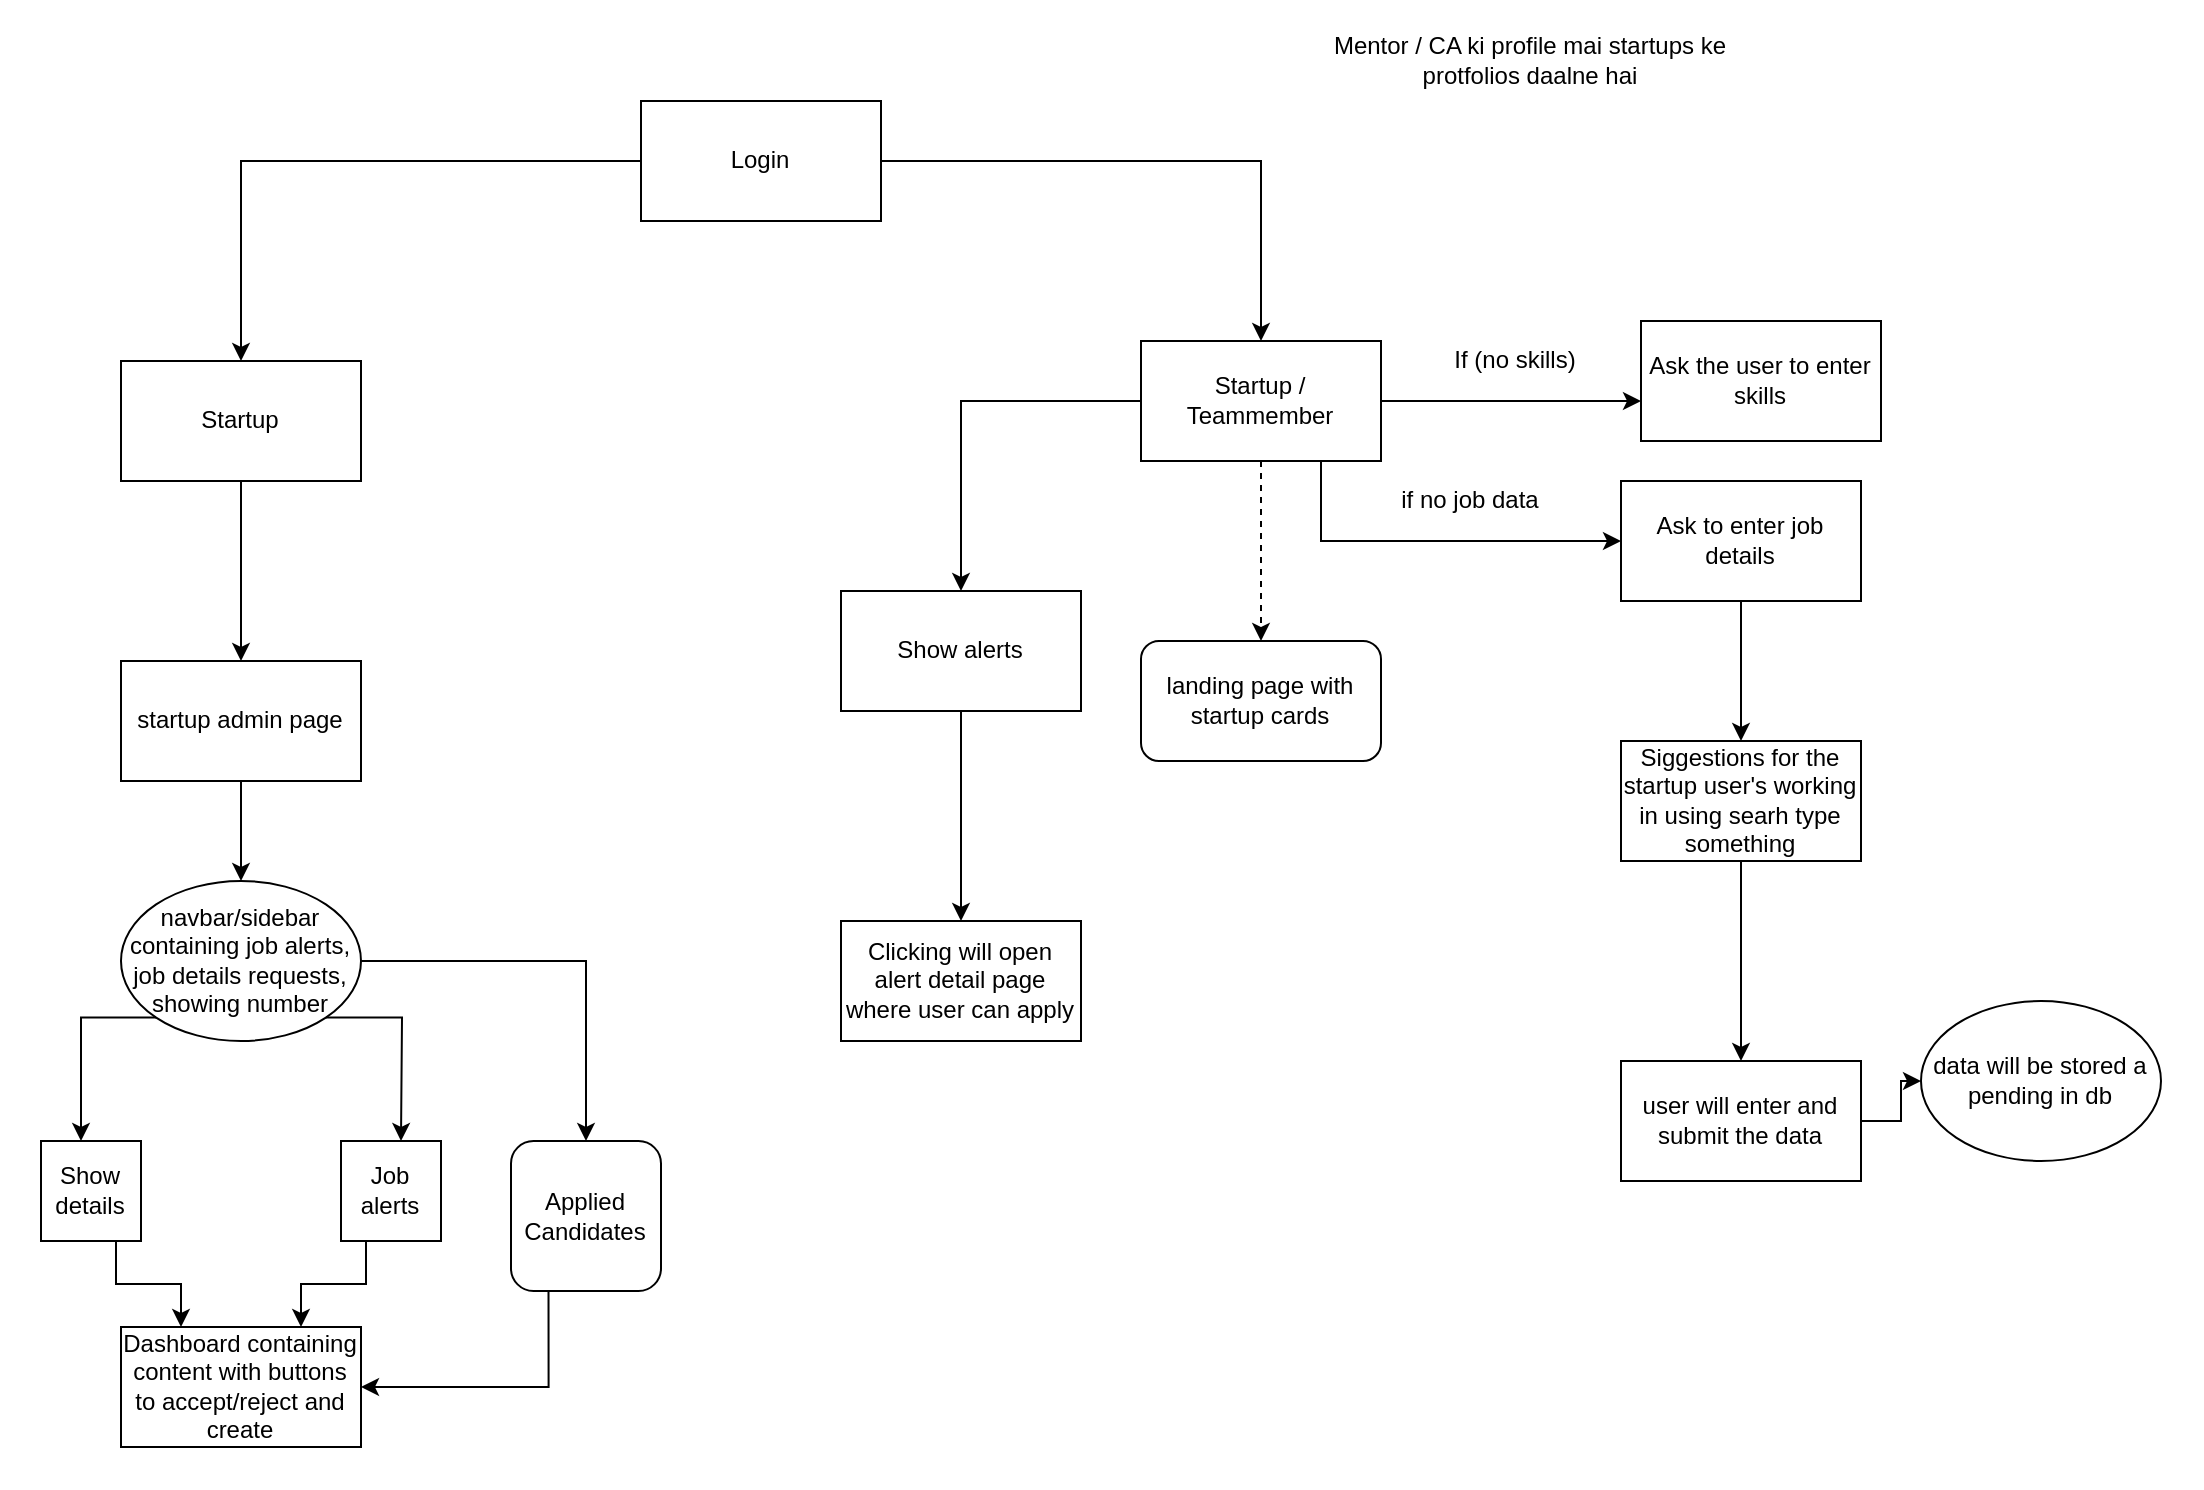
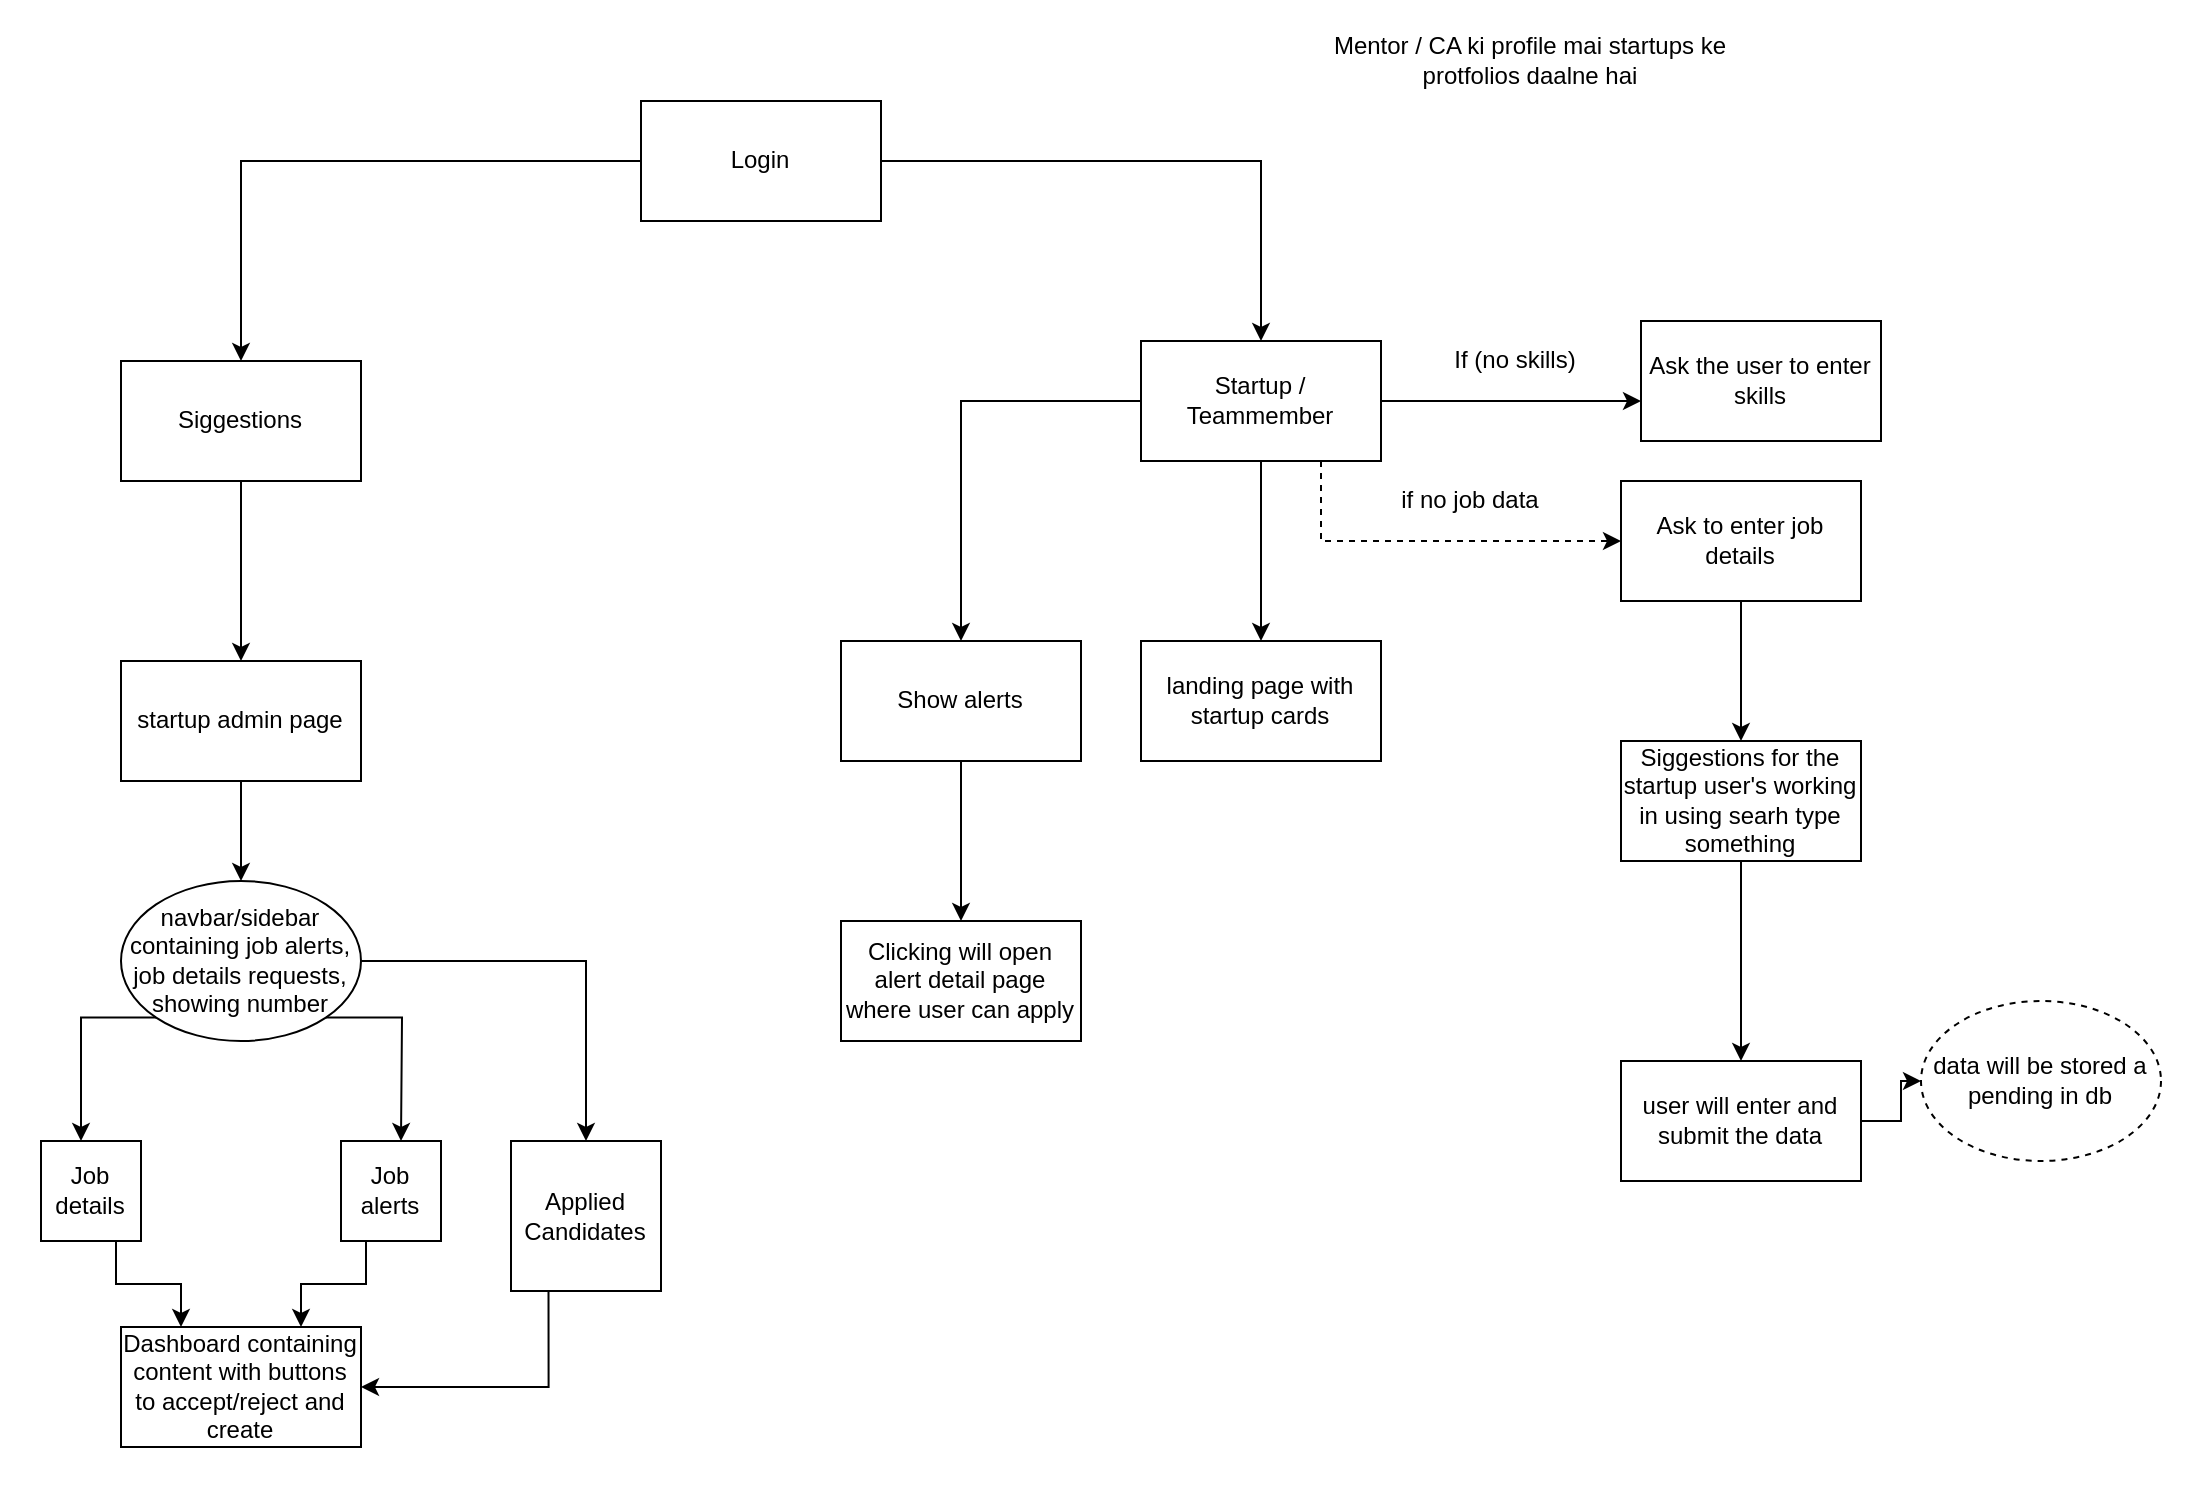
  <mxCell id="0" />
  <mxCell id="1" parent="0" />
  <mxCell id="2" style="edgeStyle=orthogonalEdgeStyle;rounded=0;orthogonalLoop=1;jettySize=auto;html=1;" parent="1" source="4" target="6" edge="1"><mxGeometry relative="1" as="geometry" /></mxCell>
  <mxCell id="3" style="edgeStyle=orthogonalEdgeStyle;rounded=0;orthogonalLoop=1;jettySize=auto;html=1;" parent="1" source="4" target="11" edge="1"><mxGeometry relative="1" as="geometry" /></mxCell>
  <mxCell id="4" value="Login" style="rounded=0;whiteSpace=wrap;html=1;" parent="1" vertex="1"><mxGeometry x="320" y="50" width="120" height="60" as="geometry" /></mxCell>
  <mxCell id="5" style="edgeStyle=orthogonalEdgeStyle;rounded=0;orthogonalLoop=1;jettySize=auto;html=1;" parent="1" source="6" target="13" edge="1"><mxGeometry relative="1" as="geometry" /></mxCell>
- <mxCell id="6" value="Startup" style="rounded=0;whiteSpace=wrap;html=1;" parent="1" vertex="1"><mxGeometry x="60" y="180" width="120" height="60" as="geometry" /></mxCell>
- <mxCell id="7" style="edgeStyle=orthogonalEdgeStyle;rounded=0;orthogonalLoop=1;jettySize=auto;html=1;dashed=1;" parent="1" source="11" target="14" edge="1"><mxGeometry relative="1" as="geometry" /></mxCell>
- <mxCell id="8" style="edgeStyle=orthogonalEdgeStyle;rounded=0;orthogonalLoop=1;jettySize=auto;html=1;exitX=0.75;exitY=1;exitDx=0;exitDy=0;entryX=0;entryY=0.5;entryDx=0;entryDy=0;" edge="1" parent="1" source="11" target="16"><mxGeometry relative="1" as="geometry" /></mxCell>
+ <mxCell id="6" value="Siggestions" style="rounded=0;whiteSpace=wrap;html=1;" parent="1" vertex="1"><mxGeometry x="60" y="180" width="120" height="60" as="geometry" /></mxCell>
+ <mxCell id="7" style="edgeStyle=orthogonalEdgeStyle;rounded=0;orthogonalLoop=1;jettySize=auto;html=1;" parent="1" source="11" target="14" edge="1"><mxGeometry relative="1" as="geometry" /></mxCell>
+ <mxCell id="8" style="edgeStyle=orthogonalEdgeStyle;rounded=0;orthogonalLoop=1;jettySize=auto;html=1;exitX=0.75;exitY=1;exitDx=0;exitDy=0;entryX=0;entryY=0.5;entryDx=0;entryDy=0;dashed=1;" edge="1" parent="1" source="11" target="16"><mxGeometry relative="1" as="geometry" /></mxCell>
  <mxCell id="9" style="edgeStyle=orthogonalEdgeStyle;rounded=0;orthogonalLoop=1;jettySize=auto;html=1;" edge="1" parent="1" source="11" target="35"><mxGeometry relative="1" as="geometry" /></mxCell>
  <mxCell id="10" style="edgeStyle=orthogonalEdgeStyle;rounded=0;orthogonalLoop=1;jettySize=auto;html=1;" edge="1" parent="1" source="11"><mxGeometry relative="1" as="geometry"><mxPoint x="820" y="200" as="targetPoint" /></mxGeometry></mxCell>
  <mxCell id="11" value="Startup / Teammember" style="rounded=0;whiteSpace=wrap;html=1;" parent="1" vertex="1"><mxGeometry x="570" y="170" width="120" height="60" as="geometry" /></mxCell>
  <mxCell id="12" style="edgeStyle=orthogonalEdgeStyle;rounded=0;orthogonalLoop=1;jettySize=auto;html=1;entryX=0.5;entryY=0;entryDx=0;entryDy=0;" edge="1" parent="1" source="13"><mxGeometry relative="1" as="geometry"><mxPoint x="120" y="440" as="targetPoint" /></mxGeometry></mxCell>
  <mxCell id="13" value="startup admin page" style="rounded=0;whiteSpace=wrap;html=1;" parent="1" vertex="1"><mxGeometry x="60" y="330" width="120" height="60" as="geometry" /></mxCell>
- <mxCell id="14" value="landing page with startup cards" style="whiteSpace=wrap;html=1;rounded=1;" parent="1" vertex="1"><mxGeometry x="570" y="320" width="120" height="60" as="geometry" /></mxCell>
+ <mxCell id="14" value="landing page with startup cards" style="rounded=0;whiteSpace=wrap;html=1;" parent="1" vertex="1"><mxGeometry x="570" y="320" width="120" height="60" as="geometry" /></mxCell>
  <mxCell id="15" style="edgeStyle=orthogonalEdgeStyle;rounded=0;orthogonalLoop=1;jettySize=auto;html=1;" edge="1" parent="1" source="16"><mxGeometry relative="1" as="geometry"><mxPoint x="870" y="370" as="targetPoint" /></mxGeometry></mxCell>
  <mxCell id="16" value="Ask to enter job details" style="rounded=0;whiteSpace=wrap;html=1;" vertex="1" parent="1"><mxGeometry x="810" y="240" width="120" height="60" as="geometry" /></mxCell>
  <mxCell id="17" value="if no job data" style="text;html=1;strokeColor=none;fillColor=none;align=center;verticalAlign=middle;whiteSpace=wrap;rounded=0;" vertex="1" parent="1"><mxGeometry x="690" y="240" width="90" height="20" as="geometry" /></mxCell>
  <mxCell id="18" style="edgeStyle=orthogonalEdgeStyle;rounded=0;orthogonalLoop=1;jettySize=auto;html=1;" edge="1" parent="1" source="19"><mxGeometry relative="1" as="geometry"><mxPoint x="870" y="530" as="targetPoint" /></mxGeometry></mxCell>
  <mxCell id="19" value="Siggestions for the startup user's working in using searh type something" style="rounded=0;whiteSpace=wrap;html=1;" vertex="1" parent="1"><mxGeometry x="810" y="370" width="120" height="60" as="geometry" /></mxCell>
  <mxCell id="20" style="edgeStyle=orthogonalEdgeStyle;rounded=0;orthogonalLoop=1;jettySize=auto;html=1;exitX=1;exitY=0.5;exitDx=0;exitDy=0;" edge="1" parent="1" source="21" target="22"><mxGeometry relative="1" as="geometry" /></mxCell>
  <mxCell id="21" value="user will enter and submit the data" style="rounded=0;whiteSpace=wrap;html=1;" vertex="1" parent="1"><mxGeometry x="810" y="530" width="120" height="60" as="geometry" /></mxCell>
- <mxCell id="22" value="data will be stored a pending in db" style="ellipse;whiteSpace=wrap;html=1;" vertex="1" parent="1"><mxGeometry x="960" y="500" width="120" height="80" as="geometry" /></mxCell>
+ <mxCell id="22" value="data will be stored a pending in db" style="ellipse;whiteSpace=wrap;html=1;dashed=1;" vertex="1" parent="1"><mxGeometry x="960" y="500" width="120" height="80" as="geometry" /></mxCell>
  <mxCell id="23" style="edgeStyle=orthogonalEdgeStyle;rounded=0;orthogonalLoop=1;jettySize=auto;html=1;exitX=0;exitY=1;exitDx=0;exitDy=0;" edge="1" parent="1" source="26"><mxGeometry relative="1" as="geometry"><mxPoint x="40" y="570" as="targetPoint" /></mxGeometry></mxCell>
  <mxCell id="24" style="edgeStyle=orthogonalEdgeStyle;rounded=0;orthogonalLoop=1;jettySize=auto;html=1;exitX=1;exitY=1;exitDx=0;exitDy=0;" edge="1" parent="1" source="26"><mxGeometry relative="1" as="geometry"><mxPoint x="200" y="570" as="targetPoint" /></mxGeometry></mxCell>
  <mxCell id="25" style="edgeStyle=orthogonalEdgeStyle;rounded=0;orthogonalLoop=1;jettySize=auto;html=1;entryX=0.5;entryY=0;entryDx=0;entryDy=0;" edge="1" parent="1" source="26" target="33"><mxGeometry relative="1" as="geometry" /></mxCell>
  <mxCell id="26" value="&lt;span&gt;navbar/sidebar containing job alerts, job details requests,&lt;/span&gt;&lt;br&gt;&lt;span&gt;showing number&lt;/span&gt;" style="ellipse;whiteSpace=wrap;html=1;" vertex="1" parent="1"><mxGeometry x="60" y="440" width="120" height="80" as="geometry" /></mxCell>
  <mxCell id="27" style="edgeStyle=orthogonalEdgeStyle;rounded=0;orthogonalLoop=1;jettySize=auto;html=1;exitX=0.75;exitY=1;exitDx=0;exitDy=0;entryX=0.25;entryY=0;entryDx=0;entryDy=0;" edge="1" parent="1" source="28" target="31"><mxGeometry relative="1" as="geometry" /></mxCell>
- <mxCell id="28" value="Show details" style="whiteSpace=wrap;html=1;aspect=fixed;" vertex="1" parent="1"><mxGeometry x="20" y="570" width="50" height="50" as="geometry" /></mxCell>
+ <mxCell id="28" value="Job details" style="whiteSpace=wrap;html=1;aspect=fixed;" vertex="1" parent="1"><mxGeometry x="20" y="570" width="50" height="50" as="geometry" /></mxCell>
  <mxCell id="29" style="edgeStyle=orthogonalEdgeStyle;rounded=0;orthogonalLoop=1;jettySize=auto;html=1;exitX=0.25;exitY=1;exitDx=0;exitDy=0;entryX=0.75;entryY=0;entryDx=0;entryDy=0;" edge="1" parent="1" source="30" target="31"><mxGeometry relative="1" as="geometry" /></mxCell>
  <mxCell id="30" value="Job alerts" style="whiteSpace=wrap;html=1;aspect=fixed;" vertex="1" parent="1"><mxGeometry x="170" y="570" width="50" height="50" as="geometry" /></mxCell>
  <mxCell id="31" value="Dashboard containing content with buttons to accept/reject and create" style="rounded=0;whiteSpace=wrap;html=1;" vertex="1" parent="1"><mxGeometry x="60" y="663" width="120" height="60" as="geometry" /></mxCell>
  <mxCell id="32" style="edgeStyle=orthogonalEdgeStyle;rounded=0;orthogonalLoop=1;jettySize=auto;html=1;exitX=0.25;exitY=1;exitDx=0;exitDy=0;entryX=1;entryY=0.5;entryDx=0;entryDy=0;" edge="1" parent="1" source="33" target="31"><mxGeometry relative="1" as="geometry" /></mxCell>
- <mxCell id="33" value="Applied&lt;br&gt;Candidates" style="whiteSpace=wrap;html=1;aspect=fixed;rounded=1;" vertex="1" parent="1"><mxGeometry x="255" y="570" width="75" height="75" as="geometry" /></mxCell>
+ <mxCell id="33" value="Applied&lt;br&gt;Candidates" style="whiteSpace=wrap;html=1;aspect=fixed;" vertex="1" parent="1"><mxGeometry x="255" y="570" width="75" height="75" as="geometry" /></mxCell>
  <mxCell id="34" style="edgeStyle=orthogonalEdgeStyle;rounded=0;orthogonalLoop=1;jettySize=auto;html=1;" edge="1" parent="1" source="35"><mxGeometry relative="1" as="geometry"><mxPoint x="480" y="460" as="targetPoint" /></mxGeometry></mxCell>
- <mxCell id="35" value="Show alerts" style="rounded=0;whiteSpace=wrap;html=1;" vertex="1" parent="1"><mxGeometry x="420" y="295" width="120" height="60" as="geometry" /></mxCell>
+ <mxCell id="35" value="Show alerts" style="rounded=0;whiteSpace=wrap;html=1;" vertex="1" parent="1"><mxGeometry x="420" y="320" width="120" height="60" as="geometry" /></mxCell>
  <mxCell id="36" value="Clicking will open alert detail page where user can apply" style="rounded=0;whiteSpace=wrap;html=1;" vertex="1" parent="1"><mxGeometry x="420" y="460" width="120" height="60" as="geometry" /></mxCell>
  <mxCell id="37" value="Mentor / CA ki profile mai startups ke protfolios daalne hai" style="text;html=1;strokeColor=none;fillColor=none;align=center;verticalAlign=middle;whiteSpace=wrap;rounded=0;" vertex="1" parent="1"><mxGeometry x="640" y="20" width="250" height="20" as="geometry" /></mxCell>
  <mxCell id="38" value="If (no skills)" style="text;html=1;strokeColor=none;fillColor=none;align=center;verticalAlign=middle;whiteSpace=wrap;rounded=0;" vertex="1" parent="1"><mxGeometry x="715" y="170" width="85" height="20" as="geometry" /></mxCell>
  <mxCell id="39" value="Ask the user to enter skills" style="rounded=0;whiteSpace=wrap;html=1;" vertex="1" parent="1"><mxGeometry x="820" y="160" width="120" height="60" as="geometry" /></mxCell>
